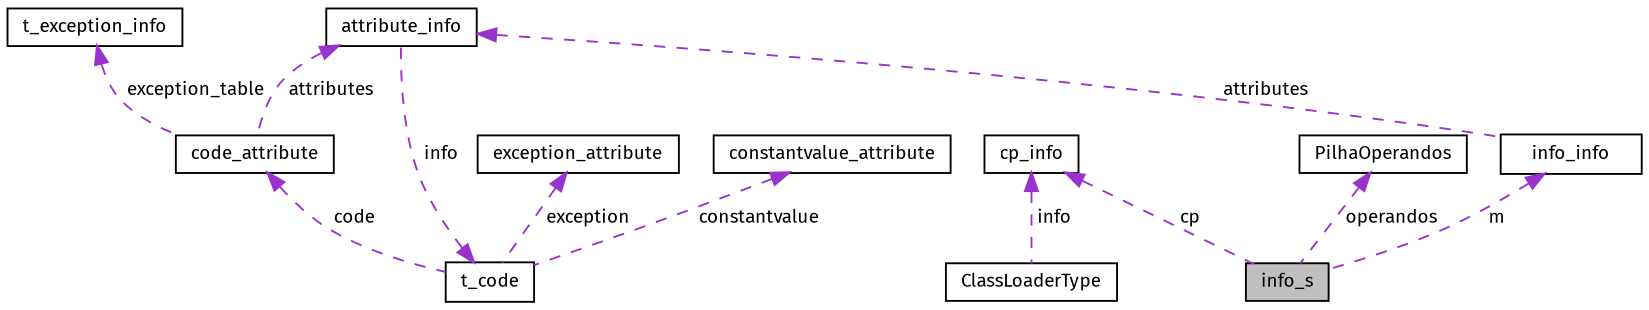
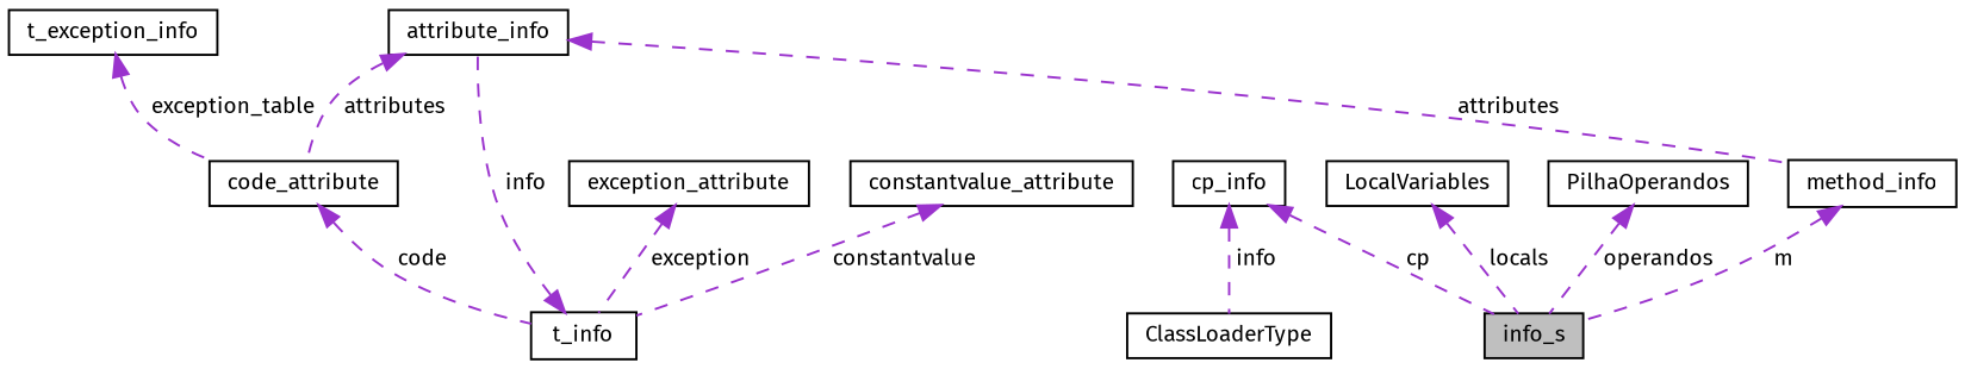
  digraph {
    fontname="Fira Sans"
    node [color=black fillcolor=white fontname="Fira Sans" fontsize=10 shape=record style=filled]
    edge [color=darkorchid3 dir=back fontname="Fira Sans" fontsize=10 labelfontname=Helvetica labelfontsize=10 style=dashed]
    n1 [fillcolor=grey75 fontcolor=black height=0.2 label=info_s width=0.4]
-   n2 [height=0.2 label=info_info width=0.4]
+   n2 [height=0.2 label=method_info width=0.4]
    n3 [height=0.2 label=attribute_info width=0.4]
    n4 [height=0.2 label=code_attribute width=0.4]
-   n5 [height=0.2 label=t_code width=0.4]
+   n5 [height=0.2 label=t_info width=0.4]
    n6 [height=0.2 label=t_exception_info width=0.4]
    n7 [height=0.2 label=exception_attribute width=0.4]
    n8 [height=0.2 label=constantvalue_attribute width=0.4]
+   n9 [height=0.2 label=LocalVariables width=0.4]
    n10 [height=0.2 label=cp_info width=0.4]
    n11 [height=0.2 label=ClassLoaderType width=0.4]
    n12 [height=0.2 label=PilhaOperandos width=0.4]
    n2 -> n1 [label=" m"]
    n3 -> n2 [label=" attributes"]
    n3 -> n4 [label=" attributes"]
    n4 -> n5 [label=" code"]
    n5 -> n3 [label=" info"]
    n6 -> n4 [label=" exception_table"]
    n7 -> n5 [label=" exception"]
    n8 -> n5 [label=" constantvalue"]
+   n9 -> n1 [label=" locals"]
    n10 -> n1 [label=" cp"]
    n10 -> n11 [label=" info"]
    n12 -> n1 [label=" operandos"]
  }
